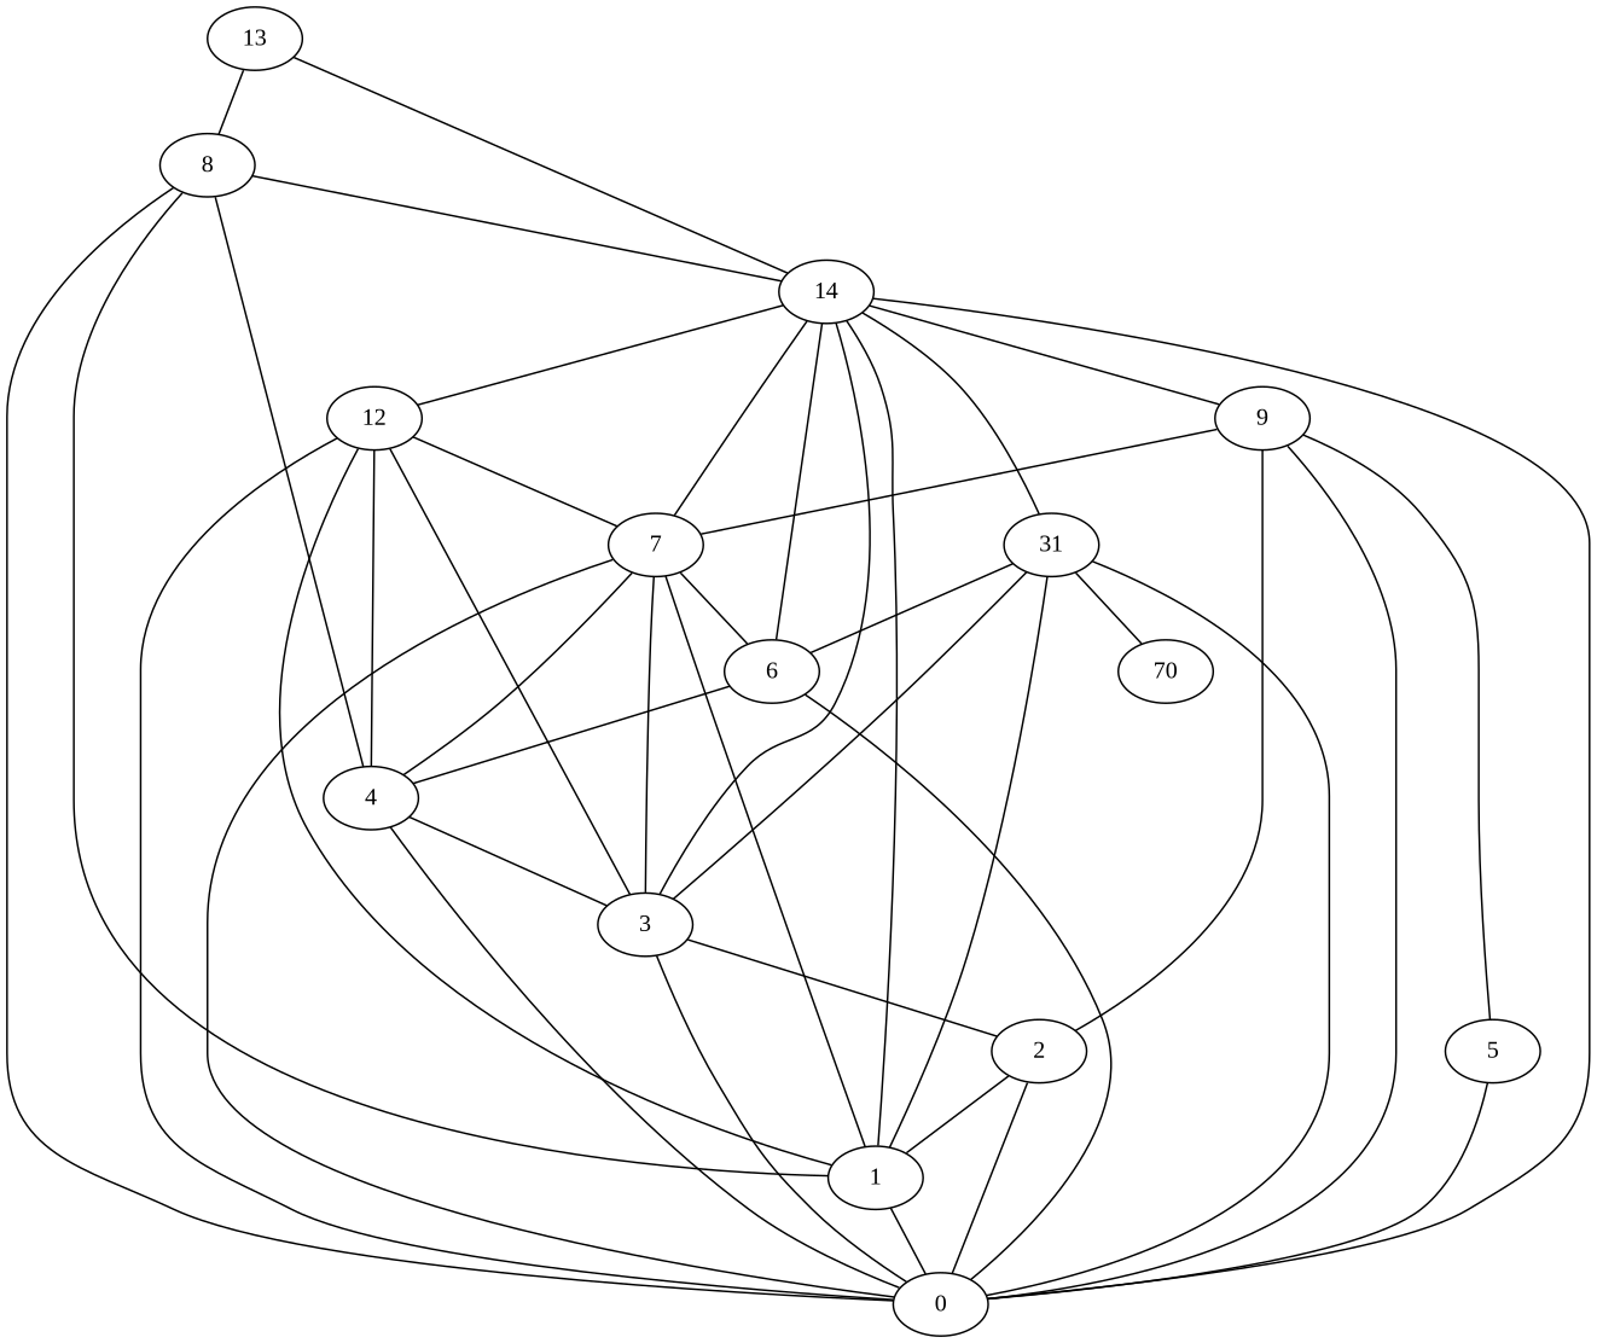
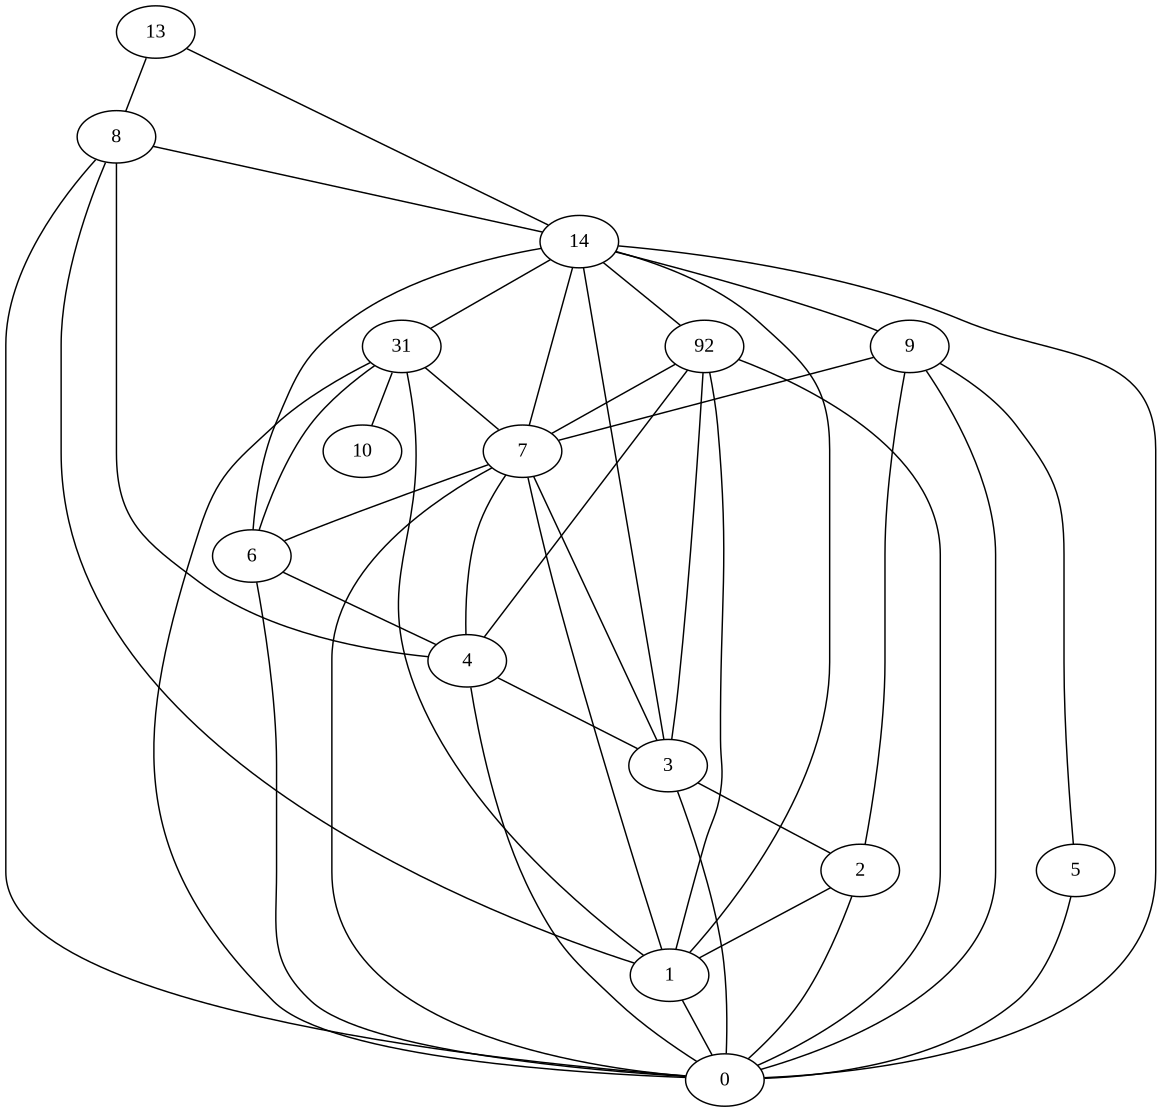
  digraph {
    fontname="Liberation Serif"
    rankdir=BT
    node [fontname="Liberation Serif"]
    edge [arrowhead=both fontname="Liberation Serif"]
    0
    1
    2
    3
    4
    5
    6
    7
    8
    9
    n11 [label=31]
-   12
+   12 [label=92]
    14
    13
-   10 [label=70]
+   10
    0 -> 1
    0 -> 2
    0 -> 3
    0 -> 4
    0 -> 5
    0 -> 6
    0 -> 7
    0 -> 8
    0 -> 9
    0 -> n11
    0 -> 12
    0 -> 14
    1 -> 2
    1 -> 7
    1 -> 8
    1 -> n11
    1 -> 12
    1 -> 14
    2 -> 3
    2 -> 9
    3 -> 4
    3 -> 7
    3 -> 12
    3 -> 14
    4 -> 6
    4 -> 7
    4 -> 8
    4 -> 12
    5 -> 9
    6 -> 7
    6 -> n11
    6 -> 14
    7 -> 9
-   3 -> n11
+   7 -> n11
    7 -> 12
    7 -> 14
    8 -> 13
    9 -> 14
    n11 -> 14
    12 -> 14
    14 -> 8
    13 -> 14
    10 -> n11
  }
